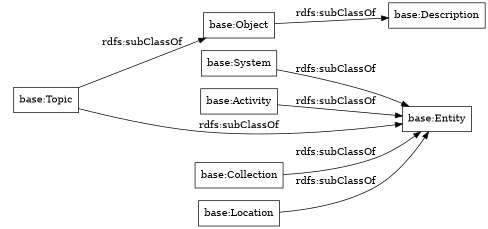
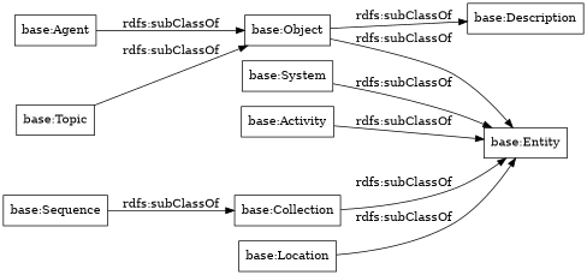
  digraph {
    rankdir=LR
    node [color=black shape=rectangle]
    "base:System"
    "base:Entity"
    "base:Object"
    "base:Description"
+   "base:Agent"
    "base:Collection"
+   "base:Sequence"
    "base:Location"
    "base:Activity"
    "base:Topic"
    "base:System" -> "base:Entity" [label="rdfs:subClassOf"]
-   "base:Topic" -> "base:Entity" [label="rdfs:subClassOf"]
+   "base:Object" -> "base:Entity" [label="rdfs:subClassOf"]
    "base:Object" -> "base:Description" [label="rdfs:subClassOf"]
+   "base:Agent" -> "base:Object" [label="rdfs:subClassOf"]
    "base:Collection" -> "base:Entity" [label="rdfs:subClassOf"]
+   "base:Sequence" -> "base:Collection" [label="rdfs:subClassOf"]
    "base:Location" -> "base:Entity" [label="rdfs:subClassOf"]
    "base:Activity" -> "base:Entity" [label="rdfs:subClassOf"]
    "base:Topic" -> "base:Object" [label="rdfs:subClassOf"]
  }
